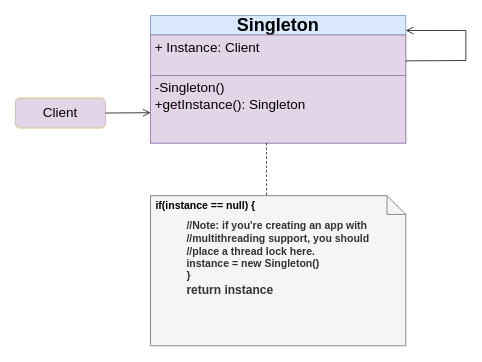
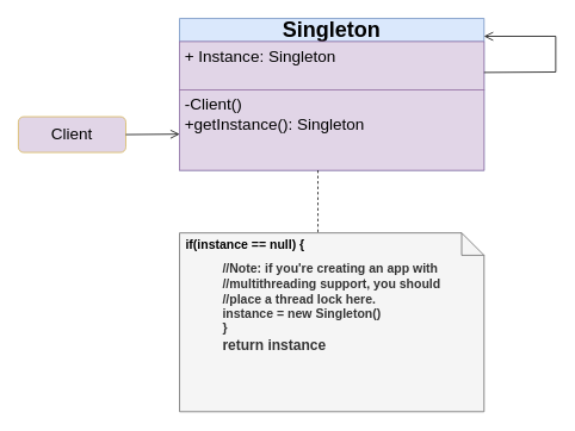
  <mxCell id="0" />
  <mxCell id="1" parent="0" />
  <mxCell id="2" value="&lt;b&gt;&lt;font style=&quot;font-size: 24px;&quot;&gt;Singleton&lt;/font&gt;&lt;/b&gt;" style="swimlane;fontStyle=0;childLayout=stackLayout;horizontal=1;startSize=26;fillColor=#dae8fc;horizontalStack=0;resizeParent=1;resizeParentMax=0;resizeLast=0;collapsible=1;marginBottom=0;whiteSpace=wrap;html=1;strokeColor=#6c8ebf;" parent="1" vertex="1"><mxGeometry x="200" y="20" width="340" height="170" as="geometry" /></mxCell>
- <mxCell id="3" value="&lt;font style=&quot;font-size: 18px;&quot;&gt;+ Instance: Client&lt;/font&gt;" style="text;strokeColor=#9673a6;fillColor=#e1d5e7;align=left;verticalAlign=top;spacingLeft=4;spacingRight=4;overflow=hidden;rotatable=0;points=[[0,0.5],[1,0.5]];portConstraint=eastwest;whiteSpace=wrap;html=1;" parent="2" vertex="1"><mxGeometry y="26" width="340" height="54" as="geometry" /></mxCell>
- <mxCell id="4" value="&lt;font style=&quot;font-size: 18px;&quot;&gt;-Singleton()&lt;/font&gt;&lt;div&gt;&lt;font style=&quot;font-size: 18px;&quot;&gt;+getInstance(): Singleton&lt;/font&gt;&lt;/div&gt;" style="text;strokeColor=#9673a6;fillColor=#e1d5e7;align=left;verticalAlign=top;spacingLeft=4;spacingRight=4;overflow=hidden;rotatable=0;points=[[0,0.5],[1,0.5]];portConstraint=eastwest;whiteSpace=wrap;html=1;" parent="2" vertex="1"><mxGeometry y="80" width="340" height="90" as="geometry" /></mxCell>
+ <mxCell id="3" value="&lt;font style=&quot;font-size: 18px;&quot;&gt;+ Instance: Singleton&lt;/font&gt;" style="text;strokeColor=#9673a6;fillColor=#e1d5e7;align=left;verticalAlign=top;spacingLeft=4;spacingRight=4;overflow=hidden;rotatable=0;points=[[0,0.5],[1,0.5]];portConstraint=eastwest;whiteSpace=wrap;html=1;" parent="2" vertex="1"><mxGeometry y="26" width="340" height="54" as="geometry" /></mxCell>
+ <mxCell id="4" value="&lt;font style=&quot;font-size: 18px;&quot;&gt;-Client()&lt;/font&gt;&lt;div&gt;&lt;font style=&quot;font-size: 18px;&quot;&gt;+getInstance(): Singleton&lt;/font&gt;&lt;/div&gt;" style="text;strokeColor=#9673a6;fillColor=#e1d5e7;align=left;verticalAlign=top;spacingLeft=4;spacingRight=4;overflow=hidden;rotatable=0;points=[[0,0.5],[1,0.5]];portConstraint=eastwest;whiteSpace=wrap;html=1;" parent="2" vertex="1"><mxGeometry y="80" width="340" height="90" as="geometry" /></mxCell>
  <mxCell id="5" value="&lt;font style=&quot;font-size: 18px;&quot;&gt;Client&lt;/font&gt;" style="rounded=1;whiteSpace=wrap;html=1;fillColor=#e1d5e7;strokeColor=#d6b656;" parent="1" vertex="1"><mxGeometry x="20" y="130" width="120" height="40" as="geometry" /></mxCell>
  <mxCell id="6" value="&lt;div style=&quot;text-align: left;&quot;&gt;&lt;span style=&quot;background-color: initial;&quot;&gt;&lt;b&gt;&lt;font style=&quot;font-size: 14px;&quot;&gt;//Note: if you're creating an app with&lt;/font&gt;&lt;/b&gt;&lt;/span&gt;&lt;/div&gt;&lt;div style=&quot;text-align: left;&quot;&gt;&lt;b&gt;&lt;font style=&quot;font-size: 14px;&quot;&gt;//multithreading support, you should&lt;/font&gt;&lt;/b&gt;&lt;/div&gt;&lt;div style=&quot;text-align: left;&quot;&gt;&lt;b&gt;&lt;font style=&quot;font-size: 14px;&quot;&gt;//place a thread lock here.&lt;/font&gt;&lt;/b&gt;&lt;/div&gt;&lt;div style=&quot;text-align: left;&quot;&gt;&lt;b&gt;&lt;font style=&quot;font-size: 14px;&quot;&gt;instance = new Singleton()&lt;/font&gt;&lt;/b&gt;&lt;/div&gt;&lt;div style=&quot;text-align: left;&quot;&gt;&lt;b&gt;&lt;font style=&quot;font-size: 14px;&quot;&gt;}&lt;/font&gt;&lt;/b&gt;&lt;/div&gt;&lt;div style=&quot;text-align: left;&quot;&gt;&lt;b&gt;&lt;font size=&quot;3&quot;&gt;return instance&lt;/font&gt;&lt;/b&gt;&lt;/div&gt;&lt;div&gt;&lt;br&gt;&lt;/div&gt;" style="shape=note2;boundedLbl=1;whiteSpace=wrap;html=1;size=25;verticalAlign=top;align=center;fillColor=#f5f5f5;strokeColor=#666666;fontColor=#333333;" parent="1" vertex="1"><mxGeometry x="200" y="260" width="340" height="200" as="geometry" /></mxCell>
  <mxCell id="7" value="if(instance == null) {" style="resizeWidth=1;part=1;strokeColor=none;fillColor=none;align=left;spacingLeft=5;fontStyle=1;fontSize=14;" parent="6" vertex="1"><mxGeometry width="340.0" height="25" relative="1" as="geometry" /></mxCell>
  <mxCell id="8" value="" style="endArrow=none;dashed=1;html=1;rounded=0;entryX=0.165;entryY=1.033;entryDx=0;entryDy=0;entryPerimeter=0;exitX=0.181;exitY=0.08;exitDx=0;exitDy=0;exitPerimeter=0;" parent="1" edge="1"><mxGeometry width="50" height="50" relative="1" as="geometry"><mxPoint x="354.51" y="259.03" as="sourcePoint" /><mxPoint x="354.5" y="190" as="targetPoint" /></mxGeometry></mxCell>
  <mxCell id="9" value="" style="endArrow=open;startArrow=none;endFill=0;startFill=0;endSize=8;html=1;verticalAlign=bottom;labelBackgroundColor=none;strokeWidth=1;rounded=0;exitX=1;exitY=0.5;exitDx=0;exitDy=0;" parent="1" source="5" edge="1"><mxGeometry width="160" relative="1" as="geometry"><mxPoint x="160" y="160" as="sourcePoint" /><mxPoint x="200" y="149.5" as="targetPoint" /></mxGeometry></mxCell>
  <mxCell id="10" value="" style="endArrow=open;startArrow=none;endFill=0;startFill=0;endSize=8;html=1;verticalAlign=bottom;labelBackgroundColor=none;strokeWidth=1;rounded=0;exitX=1;exitY=0.5;exitDx=0;exitDy=0;entryX=1;entryY=0.118;entryDx=0;entryDy=0;entryPerimeter=0;" parent="1" target="2" edge="1"><mxGeometry width="160" relative="1" as="geometry"><mxPoint x="540" y="80.5" as="sourcePoint" /><mxPoint x="610" y="30" as="targetPoint" /><Array as="points"><mxPoint x="620" y="80" /><mxPoint x="620" y="40" /></Array></mxGeometry></mxCell>
